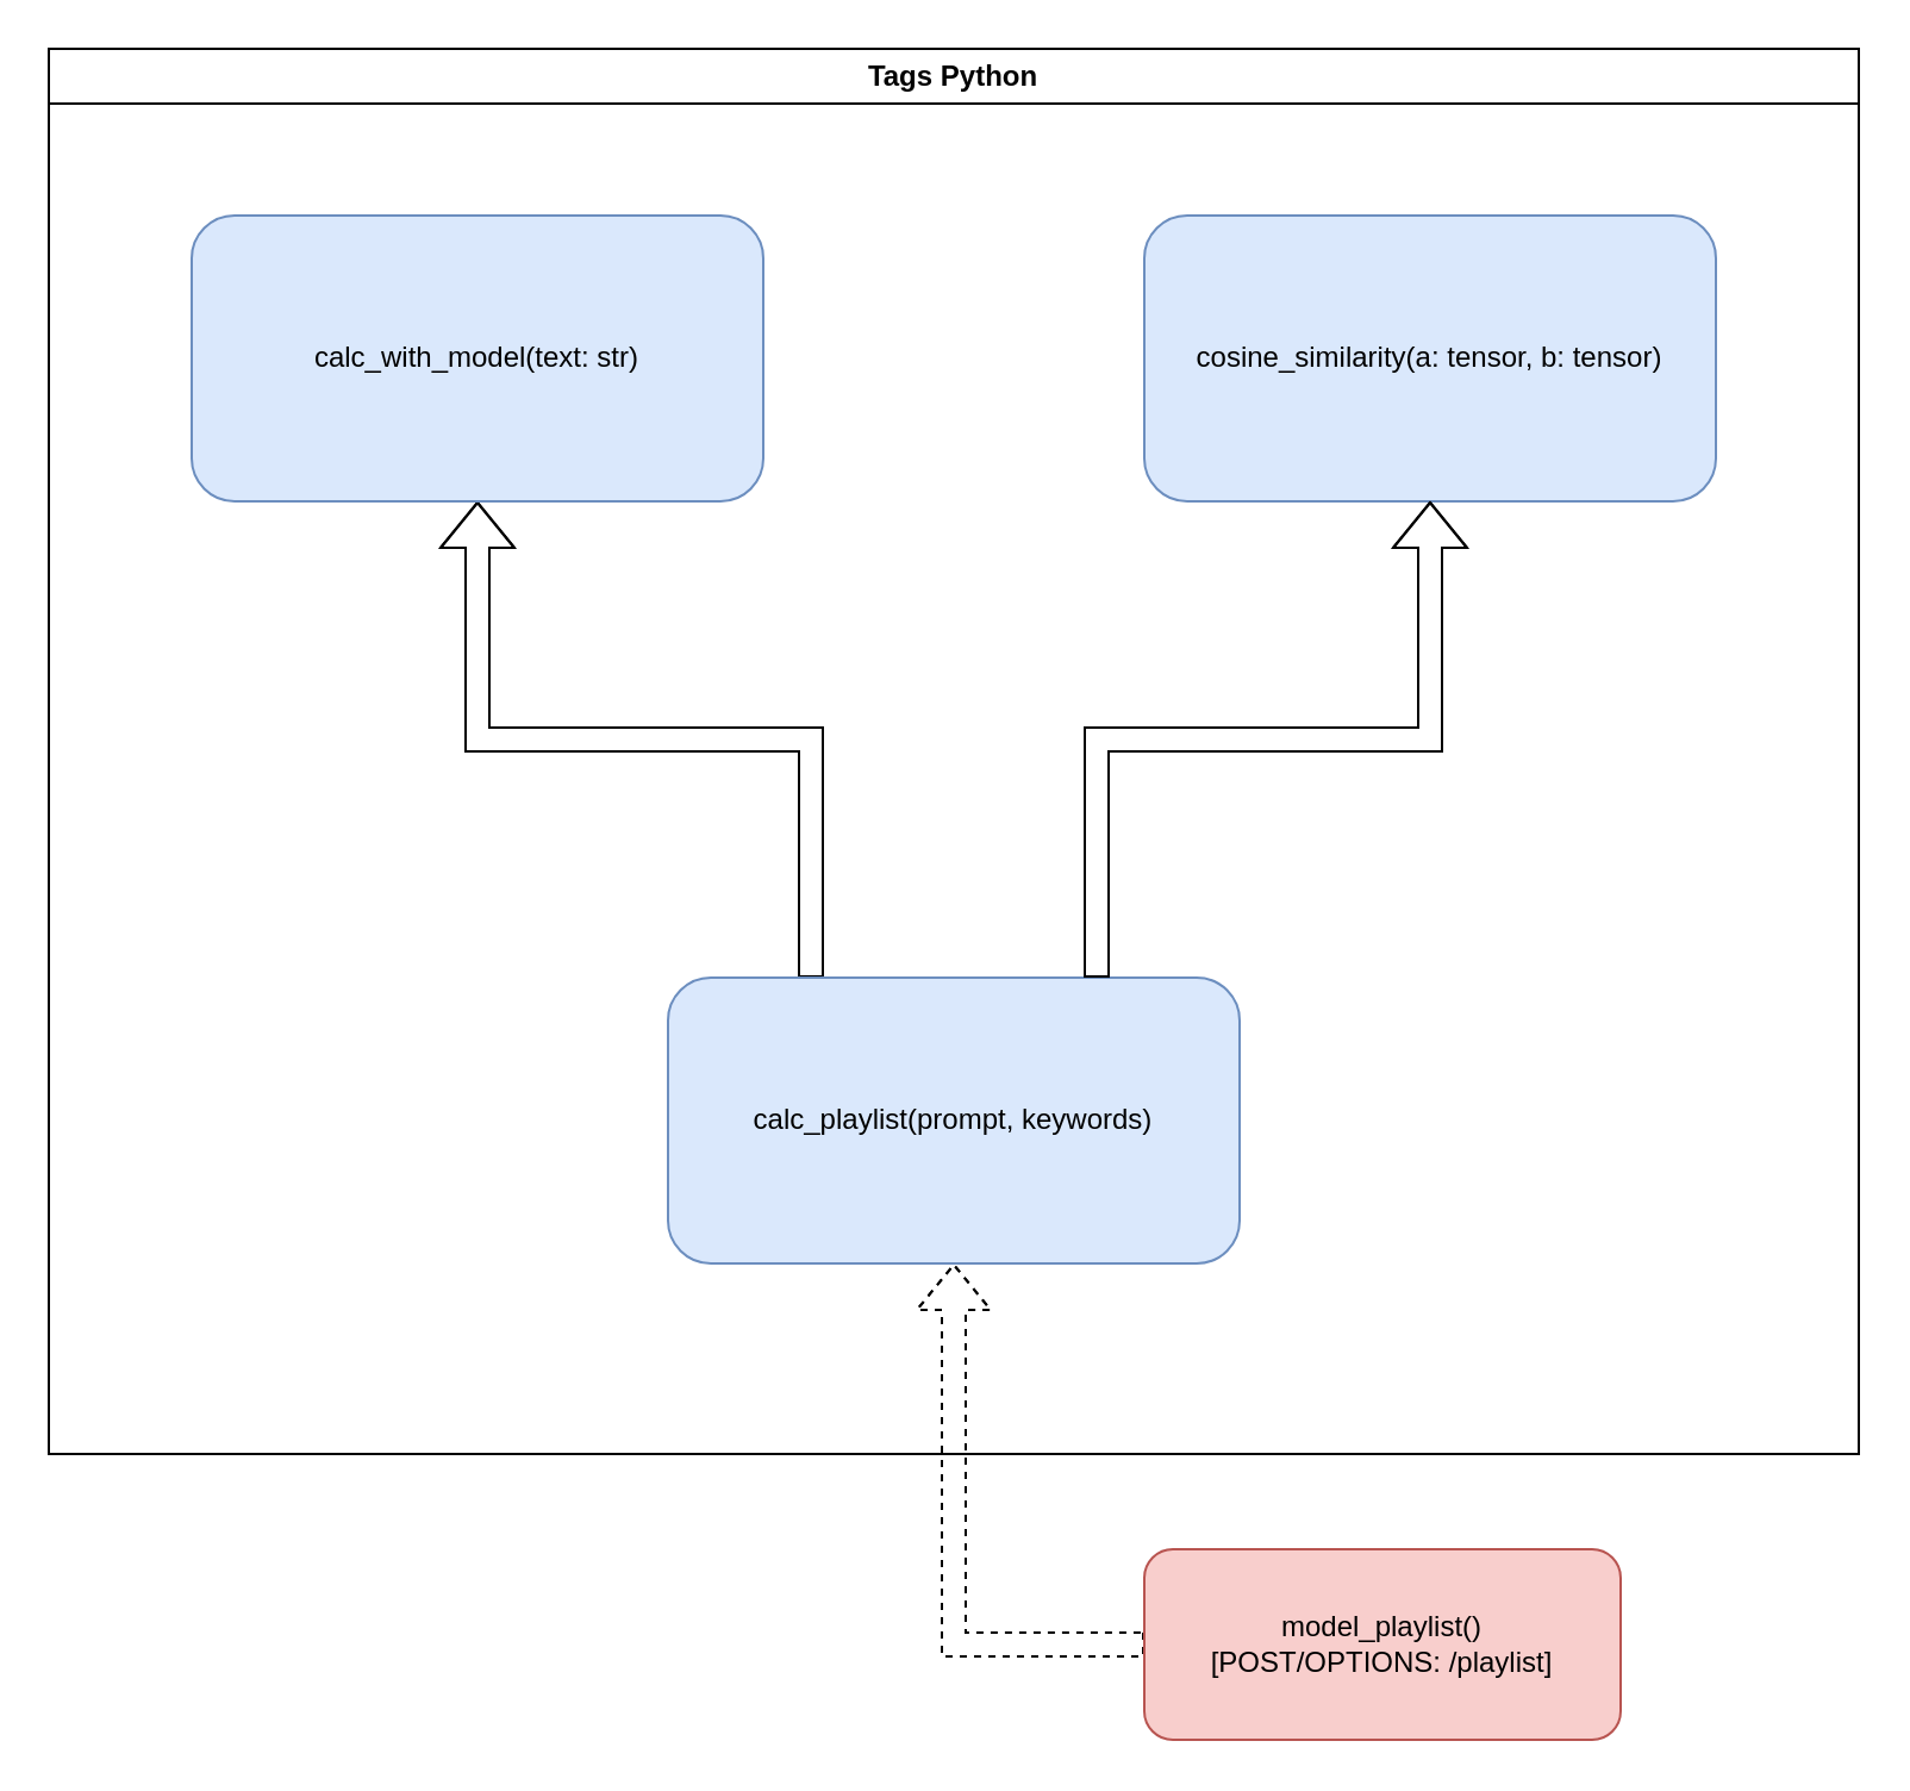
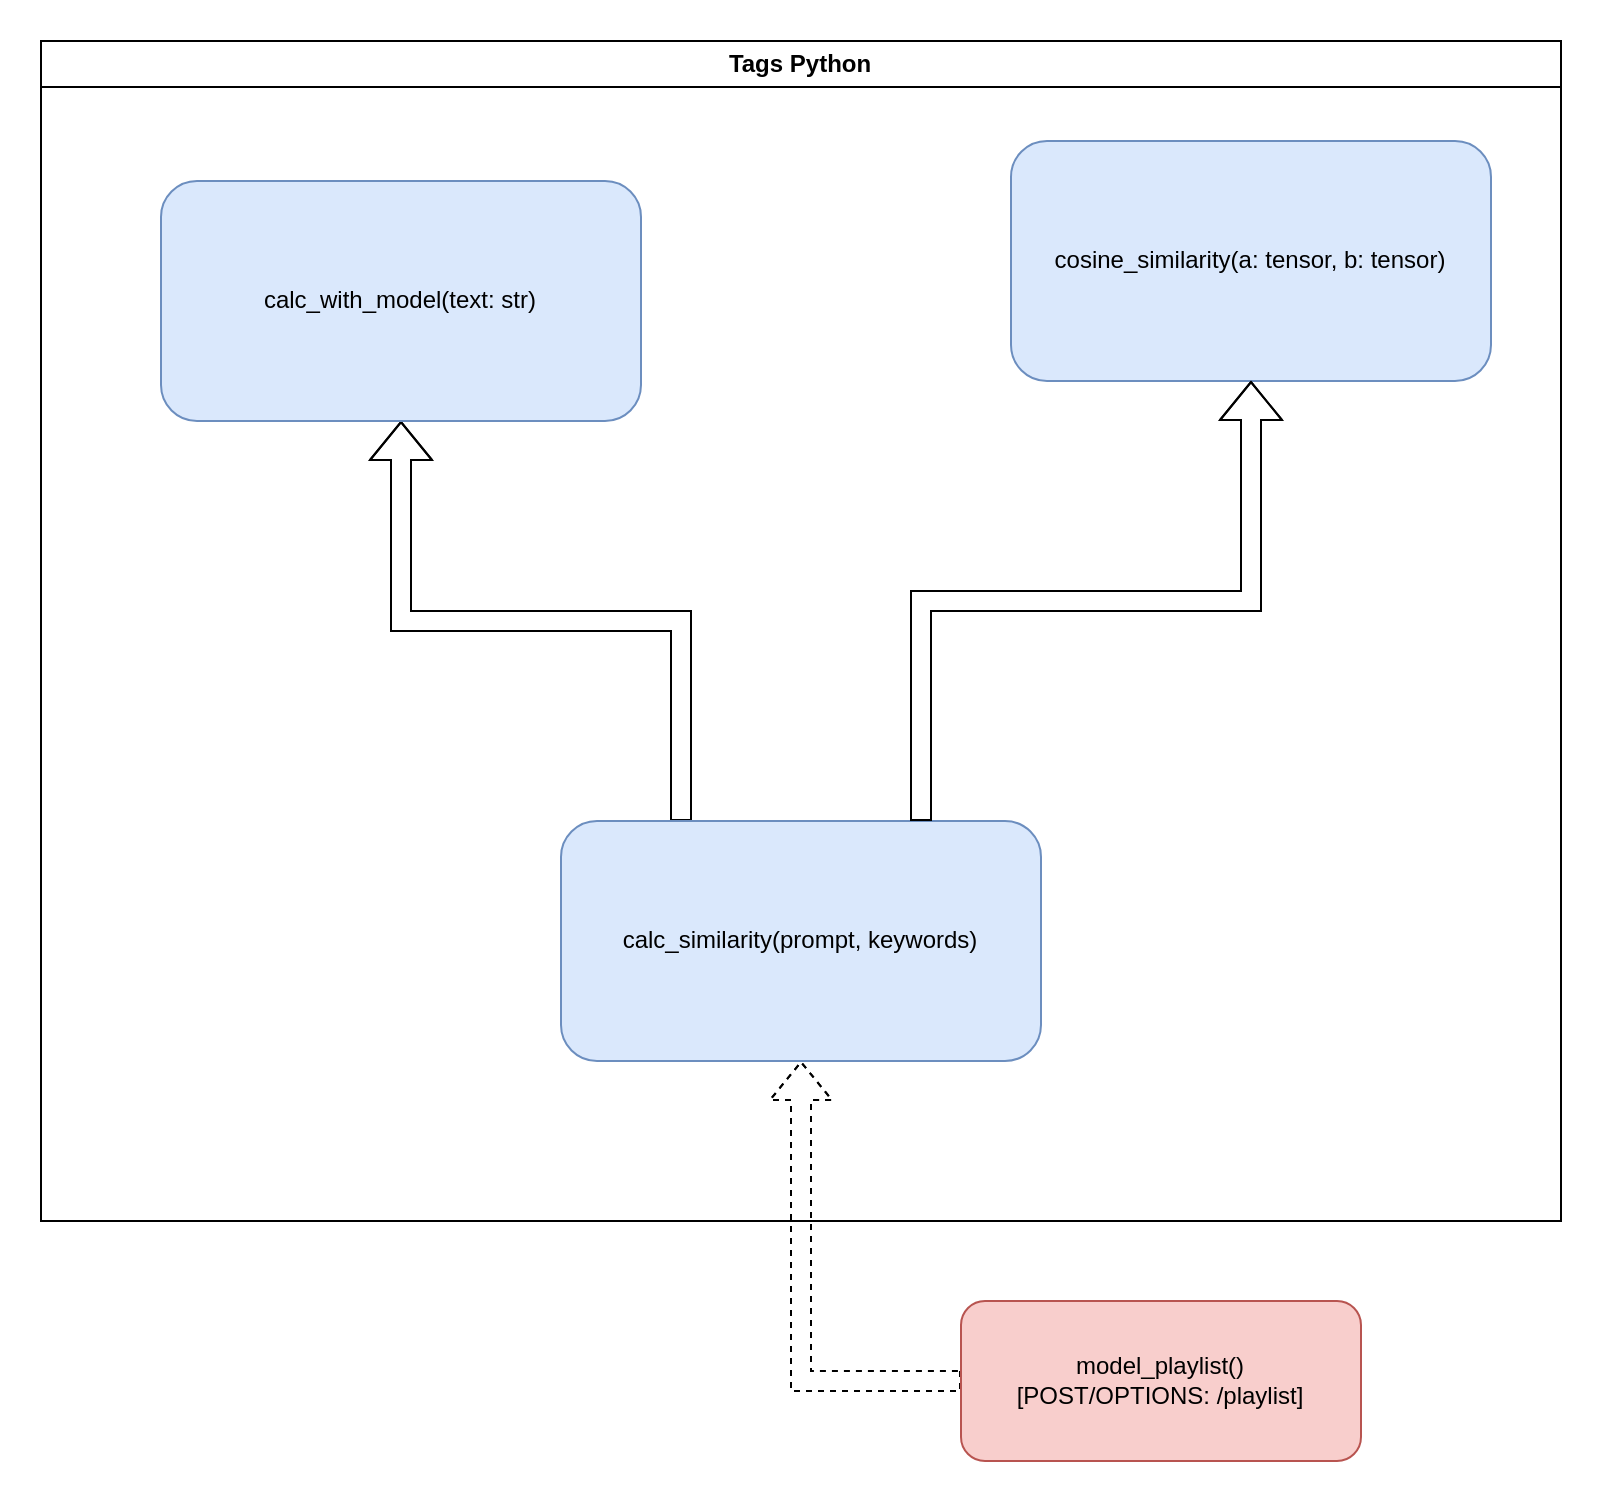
  <mxCell id="0" />
  <mxCell id="1" parent="0" />
  <mxCell id="2" value="" style="edgeStyle=orthogonalEdgeStyle;rounded=0;orthogonalLoop=1;jettySize=auto;html=1;shape=flexArrow;startArrow=none;startFill=0;dashed=1;exitX=0;exitY=0.5;exitDx=0;exitDy=0;" parent="1" source="3" target="6" edge="1"><mxGeometry relative="1" as="geometry" /></mxCell>
  <mxCell id="3" value="model_playlist()&lt;br&gt;[POST/OPTIONS: /playlist]" style="rounded=1;whiteSpace=wrap;html=1;fillColor=#f8cecc;strokeColor=#b85450;" parent="1" vertex="1"><mxGeometry x="480" y="650" width="200" height="80" as="geometry" /></mxCell>
  <mxCell id="4" value="Tags Python" style="swimlane;whiteSpace=wrap;html=1;" parent="1" vertex="1"><mxGeometry x="20" y="20" width="760" height="590" as="geometry"><mxRectangle x="20" y="10" width="150" height="30" as="alternateBounds" /></mxGeometry></mxCell>
  <mxCell id="5" value="" style="edgeStyle=orthogonalEdgeStyle;rounded=0;orthogonalLoop=1;jettySize=auto;html=1;entryX=0.5;entryY=1;entryDx=0;entryDy=0;shape=flexArrow;exitX=0.25;exitY=0;exitDx=0;exitDy=0;" edge="1" parent="4" source="6" target="7"><mxGeometry relative="1" as="geometry"><mxPoint x="100" y="450" as="targetPoint" /></mxGeometry></mxCell>
- <mxCell id="6" value="calc_playlist(prompt, keywords)" style="rounded=1;whiteSpace=wrap;html=1;fillColor=#dae8fc;strokeColor=#6c8ebf;" parent="4" vertex="1"><mxGeometry x="260" y="390" width="240" height="120" as="geometry" /></mxCell>
+ <mxCell id="6" value="calc_similarity(prompt, keywords)" style="rounded=1;whiteSpace=wrap;html=1;fillColor=#dae8fc;strokeColor=#6c8ebf;" parent="4" vertex="1"><mxGeometry x="260" y="390" width="240" height="120" as="geometry" /></mxCell>
  <mxCell id="7" value="calc_with_model(text: str)" style="rounded=1;whiteSpace=wrap;html=1;fillColor=#dae8fc;strokeColor=#6c8ebf;" vertex="1" parent="4"><mxGeometry x="60" y="70" width="240" height="120" as="geometry" /></mxCell>
- <mxCell id="8" value="cosine_similarity(a: tensor, b: tensor)" style="rounded=1;whiteSpace=wrap;html=1;fillColor=#dae8fc;strokeColor=#6c8ebf;" vertex="1" parent="4"><mxGeometry x="460" y="70" width="240" height="120" as="geometry" /></mxCell>
+ <mxCell id="8" value="cosine_similarity(a: tensor, b: tensor)" style="rounded=1;whiteSpace=wrap;html=1;fillColor=#dae8fc;strokeColor=#6c8ebf;" vertex="1" parent="4"><mxGeometry x="485" y="50" width="240" height="120" as="geometry" /></mxCell>
  <mxCell id="9" value="" style="edgeStyle=orthogonalEdgeStyle;rounded=0;orthogonalLoop=1;jettySize=auto;html=1;entryX=0.5;entryY=1;entryDx=0;entryDy=0;shape=flexArrow;exitX=0.75;exitY=0;exitDx=0;exitDy=0;" edge="1" parent="4" source="6" target="8"><mxGeometry relative="1" as="geometry"><mxPoint x="390" y="400" as="sourcePoint" /><mxPoint x="190" y="200" as="targetPoint" /></mxGeometry></mxCell>
